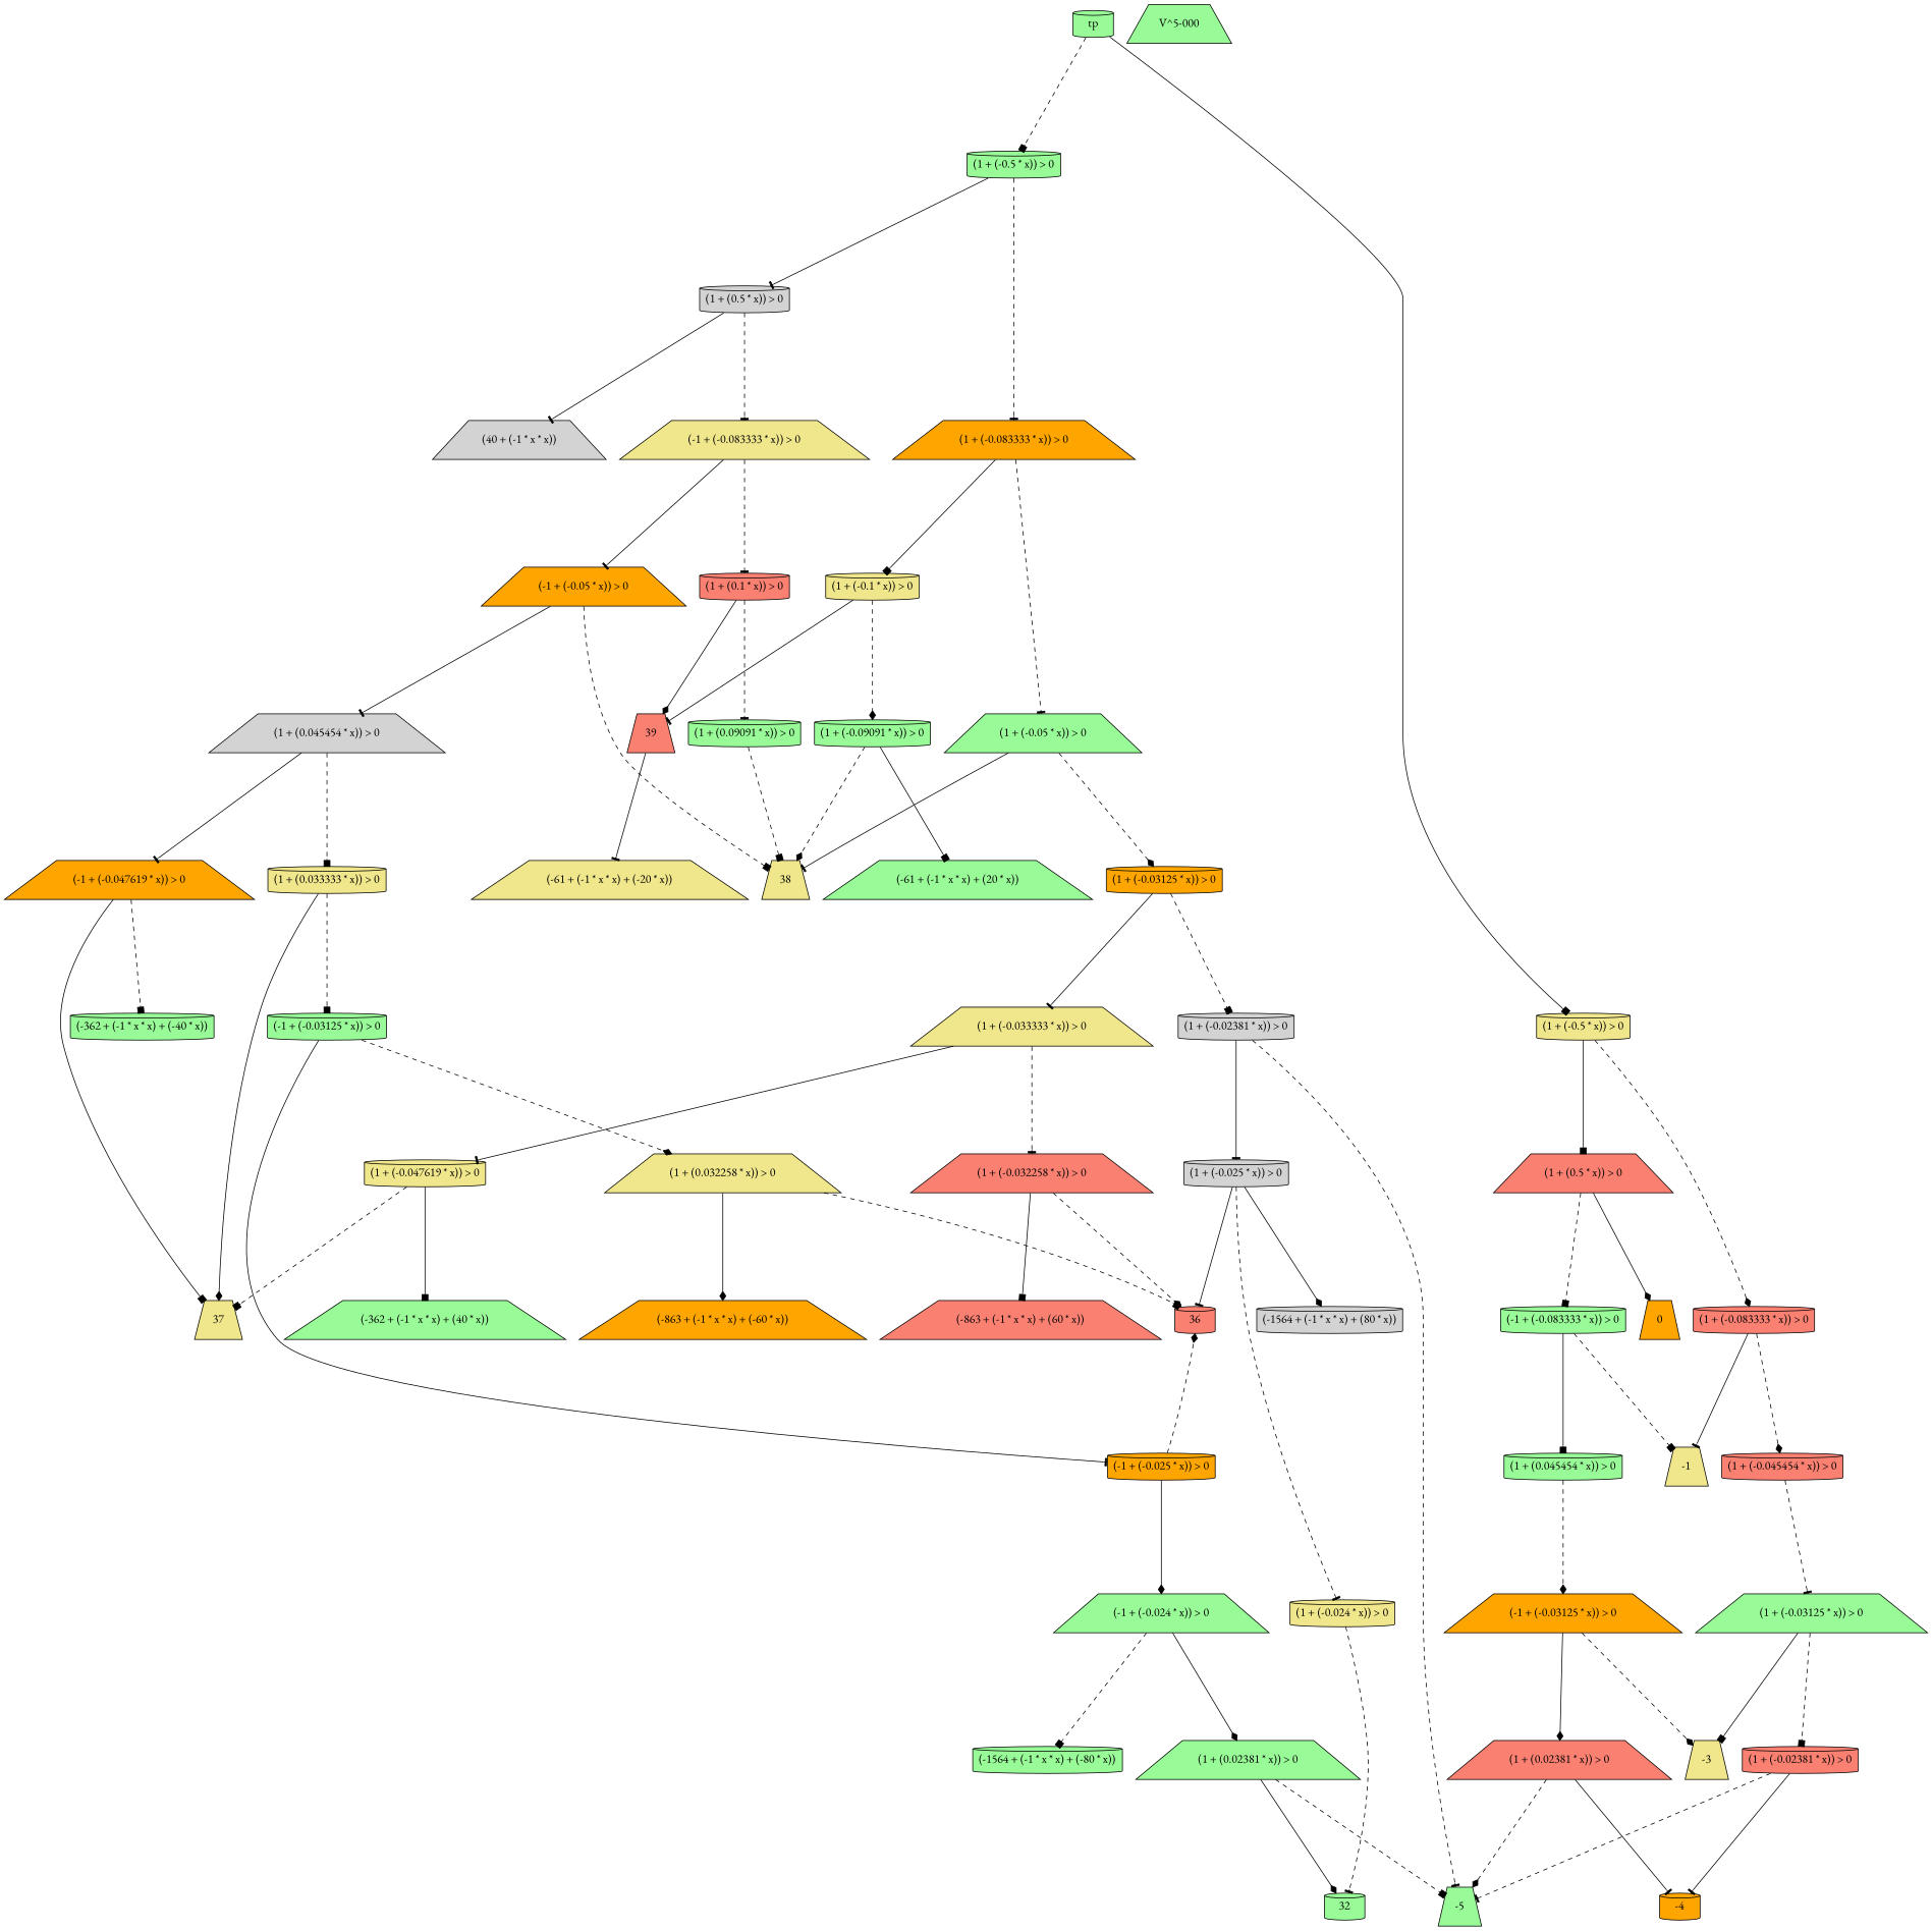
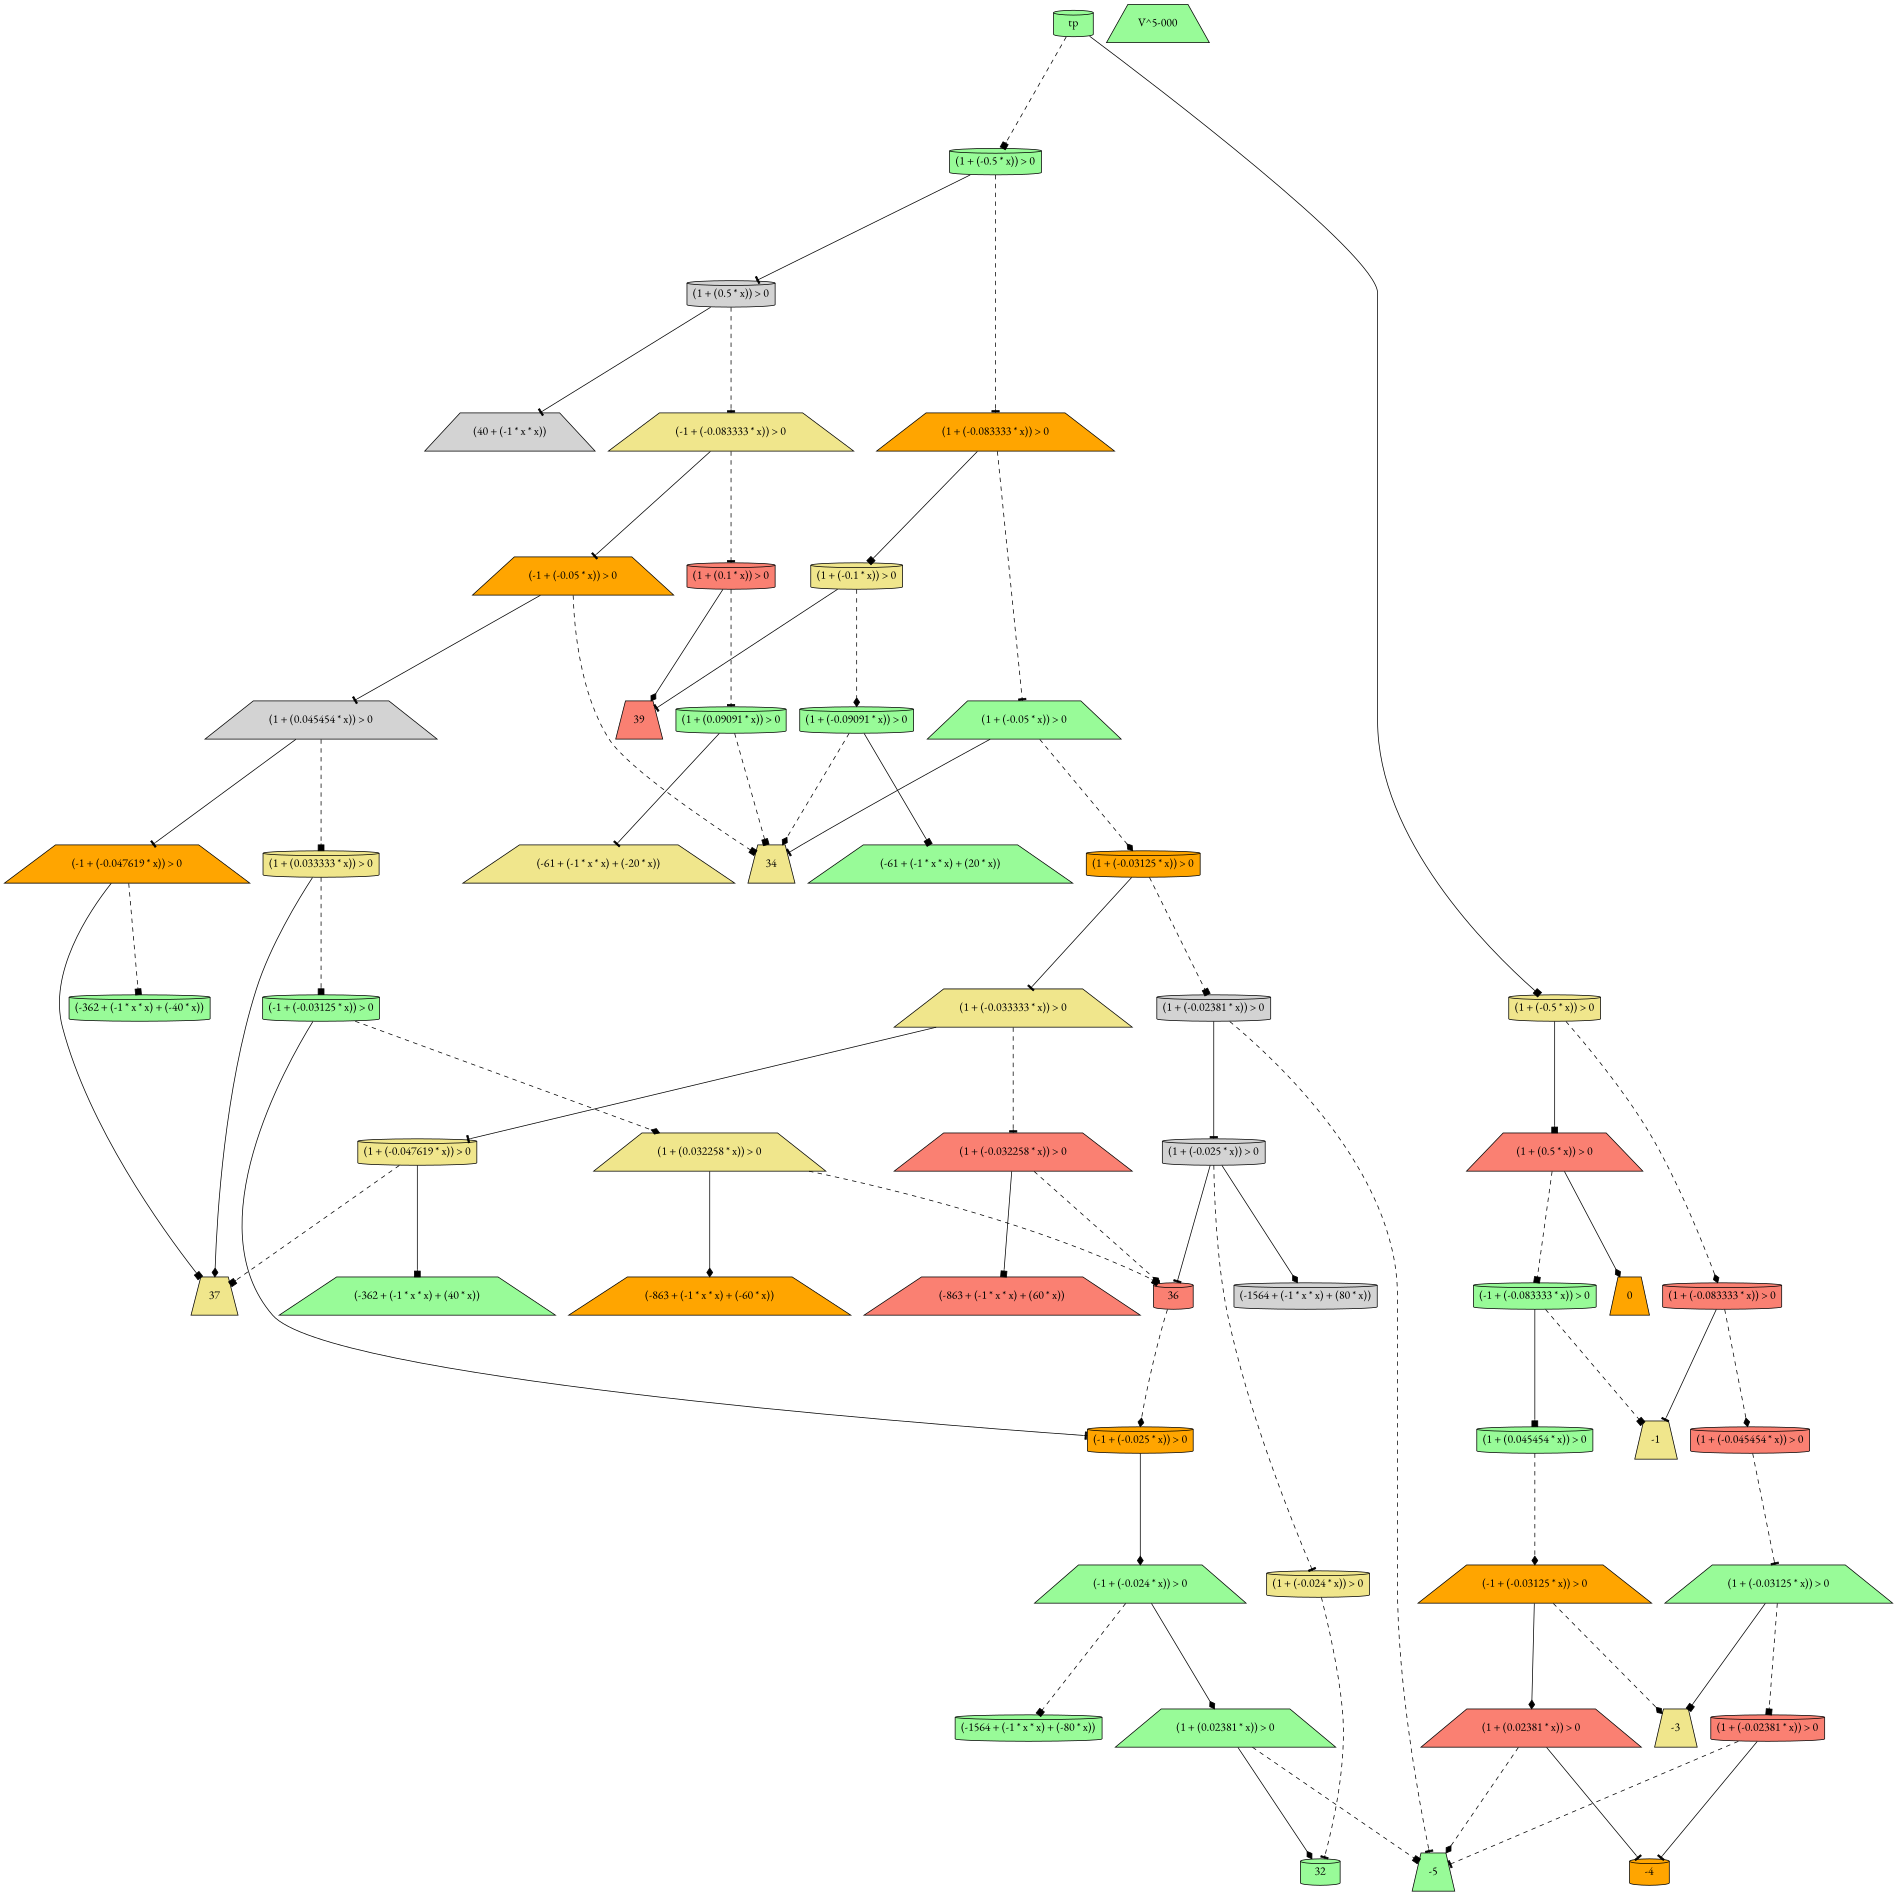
  digraph {
    fontname="EB Garamond"
    fontsize=16
    ranksep=2.00
    node [color=black fillcolor=palegreen fontname="EB Garamond" fontsize=16 shape=trapezium style=filled]
    edge [arrowhead=tee color=black fontname="EB Garamond" style=dashed]
    n1 [fillcolor=khaki label=37]
    n2 [fillcolor=orange label=-4 shape=cylinder]
    n3 [fillcolor=salmon label="(1 + (0.02381 * x)) > 0"]
    n4 [label=-5]
    n5 [fillcolor=salmon label="(1 + (-0.032258 * x)) > 0"]
    n6 [fillcolor=salmon label="(-863 + (-1 * x * x) + (60 * x))"]
    n7 [fillcolor=salmon label=36 shape=cylinder]
    n8 [fillcolor=khaki label="(1 + (0.032258 * x)) > 0"]
    n9 [fillcolor=orange label="(-863 + (-1 * x * x) + (-60 * x))"]
    n10 [label="(-61 + (-1 * x * x) + (20 * x))"]
    n11 [fillcolor=orange label="(1 + (-0.083333 * x)) > 0"]
    n12 [fillcolor=khaki label="(1 + (-0.1 * x)) > 0" shape=cylinder]
    n13 [label="(1 + (-0.05 * x)) > 0"]
    n14 [label="(1 + (-0.09091 * x)) > 0" shape=cylinder]
    n15 [fillcolor=salmon label=39]
-   n16 [fillcolor=khaki label=38]
+   n16 [fillcolor=khaki label=34]
    n17 [fillcolor=orange label="(1 + (-0.03125 * x)) > 0" shape=cylinder]
    n18 [fillcolor=orange label="(-1 + (-0.047619 * x)) > 0"]
    n19 [label="(-362 + (-1 * x * x) + (-40 * x))" shape=cylinder]
    n20 [label="(-1564 + (-1 * x * x) + (-80 * x))" shape=cylinder]
    n21 [fillcolor=orange label="(-1 + (-0.03125 * x)) > 0"]
    n22 [fillcolor=khaki label=-3]
    n23 [label="(1 + (-0.03125 * x)) > 0"]
    n24 [fillcolor=salmon label="(1 + (-0.02381 * x)) > 0" shape=cylinder]
    n25 [fillcolor=khaki label="(1 + (0.033333 * x)) > 0" shape=cylinder]
    n26 [label="(-1 + (-0.03125 * x)) > 0" shape=cylinder]
    n27 [fillcolor=orange label="(-1 + (-0.025 * x)) > 0" shape=cylinder]
    n28 [fillcolor=lightgrey label="(1 + (0.045454 * x)) > 0"]
    n29 [fillcolor=orange label="(-1 + (-0.05 * x)) > 0"]
    n30 [fillcolor=khaki label="(-61 + (-1 * x * x) + (-20 * x))"]
    n31 [fillcolor=lightgrey label="(-1564 + (-1 * x * x) + (80 * x))" shape=cylinder]
    n32 [fillcolor=khaki label="(1 + (-0.047619 * x)) > 0" shape=cylinder]
    n33 [label="(-362 + (-1 * x * x) + (40 * x))"]
    n34 [fillcolor=orange label=0]
    n35 [fillcolor=lightgrey label="(1 + (0.5 * x)) > 0" shape=cylinder]
    n36 [fillcolor=lightgrey label="(40 + (-1 * x * x))"]
    n37 [fillcolor=khaki label="(-1 + (-0.083333 * x)) > 0"]
    n38 [fillcolor=salmon label="(1 + (0.1 * x)) > 0" shape=cylinder]
    n39 [fillcolor=salmon label="(1 + (-0.083333 * x)) > 0" shape=cylinder]
    n40 [fillcolor=khaki label=-1]
    n41 [fillcolor=salmon label="(1 + (-0.045454 * x)) > 0" shape=cylinder]
    n42 [label="(1 + (0.045454 * x)) > 0" shape=cylinder]
    n43 [label="(1 + (-0.5 * x)) > 0" shape=cylinder]
    n44 [fillcolor=khaki label="(1 + (-0.033333 * x)) > 0"]
    n45 [fillcolor=lightgrey label="(1 + (-0.02381 * x)) > 0" shape=cylinder]
    n46 [fillcolor=lightgrey label="(1 + (-0.025 * x)) > 0" shape=cylinder]
    n47 [label="(-1 + (-0.024 * x)) > 0"]
    n48 [label="(1 + (0.02381 * x)) > 0"]
    n49 [label=32 shape=cylinder]
    n50 [fillcolor=khaki label="(1 + (-0.024 * x)) > 0" shape=cylinder]
    n51 [label="(1 + (0.09091 * x)) > 0" shape=cylinder]
    n52 [fillcolor=khaki label="(1 + (-0.5 * x)) > 0" shape=cylinder]
    n53 [fillcolor=salmon label="(1 + (0.5 * x)) > 0"]
    n54 [label="(-1 + (-0.083333 * x)) > 0" shape=cylinder]
    n55 [label=tp shape=cylinder]
    n56 [label="V^5-000"]
    n3 -> n2 [style=solid]
    n3 -> n4 [arrowhead=diamond]
    n5 -> n6 [arrowhead=box style=solid]
    n5 -> n7 [arrowhead=diamond]
    n8 -> n7 [arrowhead=box]
    n8 -> n9 [arrowhead=diamond style=solid]
    n11 -> n12 [arrowhead=box style=solid]
    n11 -> n13
    n12 -> n14 [arrowhead=diamond]
    n12 -> n15 [style=solid]
    n13 -> n16 [style=solid]
    n13 -> n17 [arrowhead=diamond]
    n14 -> n10 [arrowhead=box style=solid]
    n14 -> n16 [arrowhead=diamond]
    n17 -> n44 [style=solid]
    n17 -> n45 [arrowhead=box]
    n18 -> n1 [arrowhead=box style=solid]
    n18 -> n19 [arrowhead=box]
    n21 -> n3 [arrowhead=diamond style=solid]
    n21 -> n22 [arrowhead=diamond]
    n23 -> n22 [arrowhead=box style=solid]
    n23 -> n24 [arrowhead=box]
    n24 -> n2 [style=solid]
    n24 -> n4
    n25 -> n1 [arrowhead=diamond style=solid]
    n25 -> n26 [arrowhead=box]
    n26 -> n8 [arrowhead=diamond]
    n26 -> n27 [style=solid]
-   n27 -> n7 [arrowhead=diamond]
+   n7 -> n27 [arrowhead=diamond]
    n27 -> n47 [arrowhead=diamond style=solid]
    n28 -> n18 [style=solid]
    n28 -> n25 [arrowhead=box]
    n29 -> n16 [arrowhead=box]
    n29 -> n28 [style=solid]
    n32 -> n1 [arrowhead=box]
    n32 -> n33 [arrowhead=box style=solid]
    n35 -> n36 [style=solid]
    n35 -> n37
    n37 -> n29 [style=solid]
    n37 -> n38
    n38 -> n15 [arrowhead=diamond style=solid]
    n38 -> n51
    n39 -> n40 [style=solid]
    n39 -> n41 [arrowhead=diamond]
    n41 -> n23
    n42 -> n21 [arrowhead=diamond]
    n43 -> n11
    n43 -> n35 [style=solid]
    n44 -> n5
    n44 -> n32 [style=solid]
    n45 -> n4
    n45 -> n46 [style=solid]
    n46 -> n7 [style=solid]
    n46 -> n31 [arrowhead=diamond style=solid]
    n46 -> n50
    n47 -> n20 [arrowhead=box]
    n47 -> n48 [arrowhead=diamond style=solid]
    n48 -> n4 [arrowhead=box]
    n48 -> n49 [arrowhead=diamond style=solid]
    n50 -> n49
    n51 -> n16 [arrowhead=box]
-   n15 -> n30 [style=solid]
+   n51 -> n30 [style=solid]
    n52 -> n39 [arrowhead=diamond]
    n52 -> n53 [arrowhead=box style=solid]
    n53 -> n34 [arrowhead=diamond style=solid]
    n53 -> n54 [arrowhead=box]
    n54 -> n40 [arrowhead=box]
    n54 -> n42 [arrowhead=box style=solid]
    n55 -> n43 [arrowhead=box]
    n55 -> n52 [arrowhead=box style=solid]
  }
